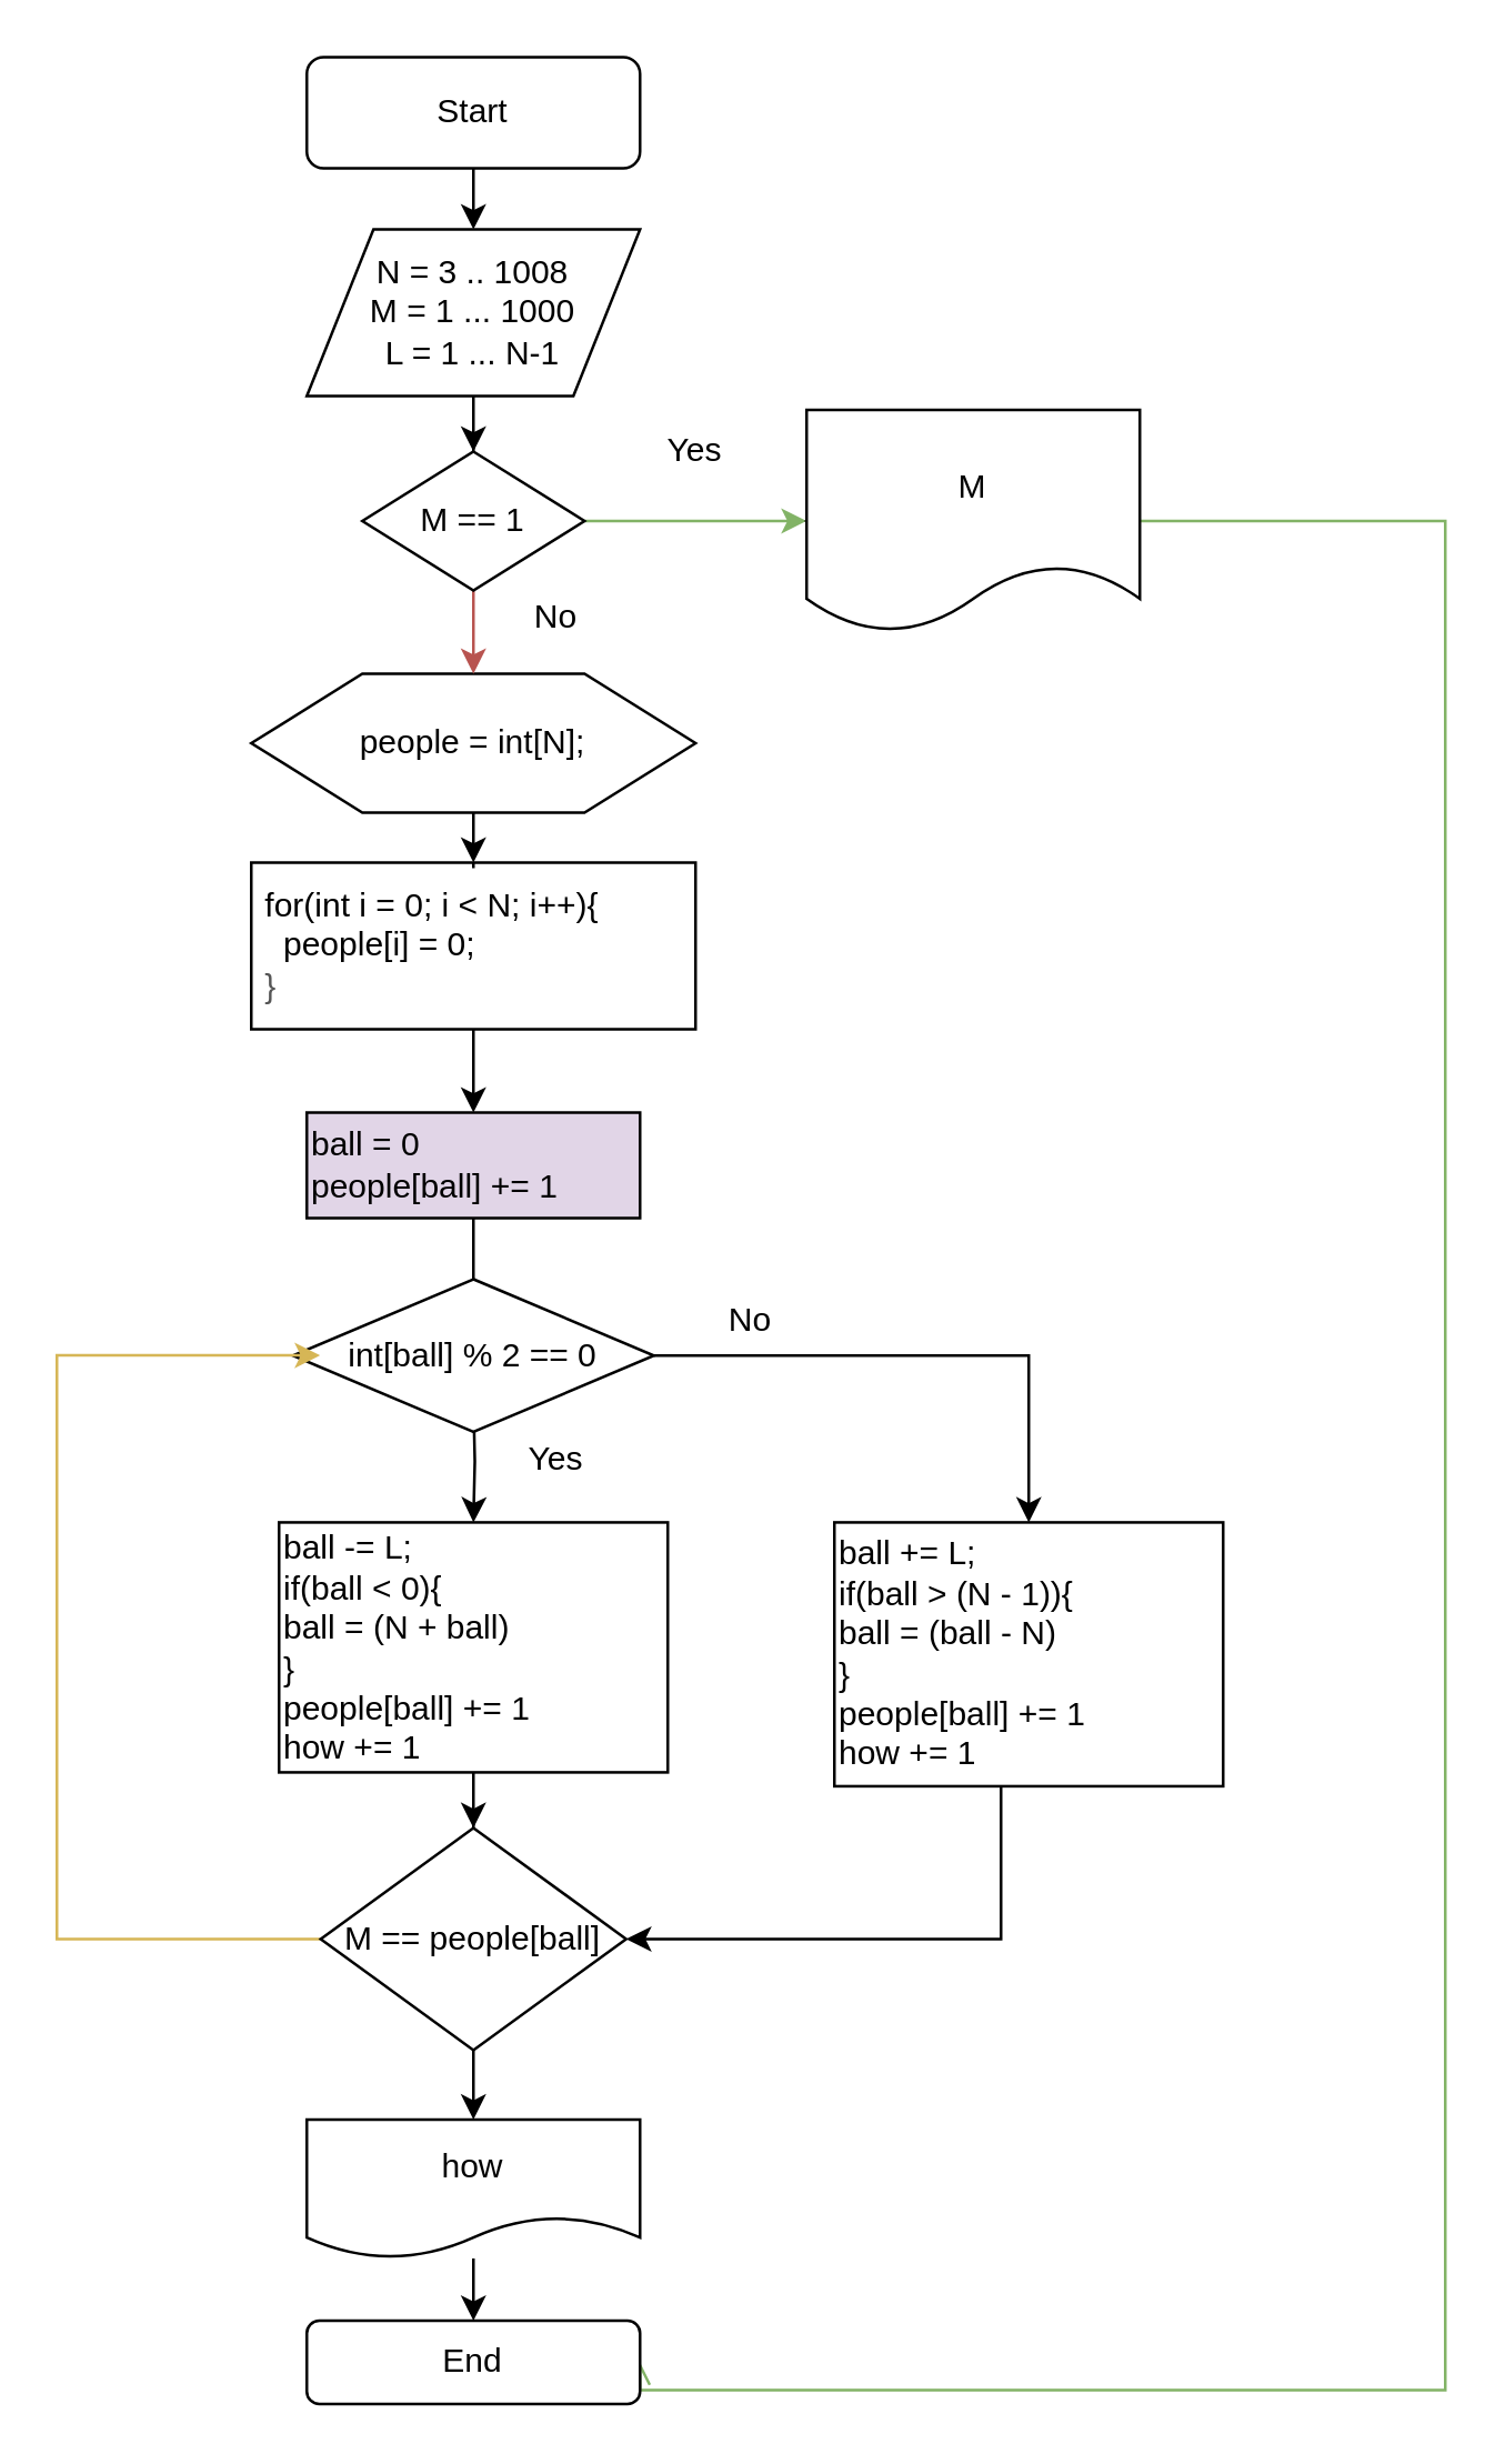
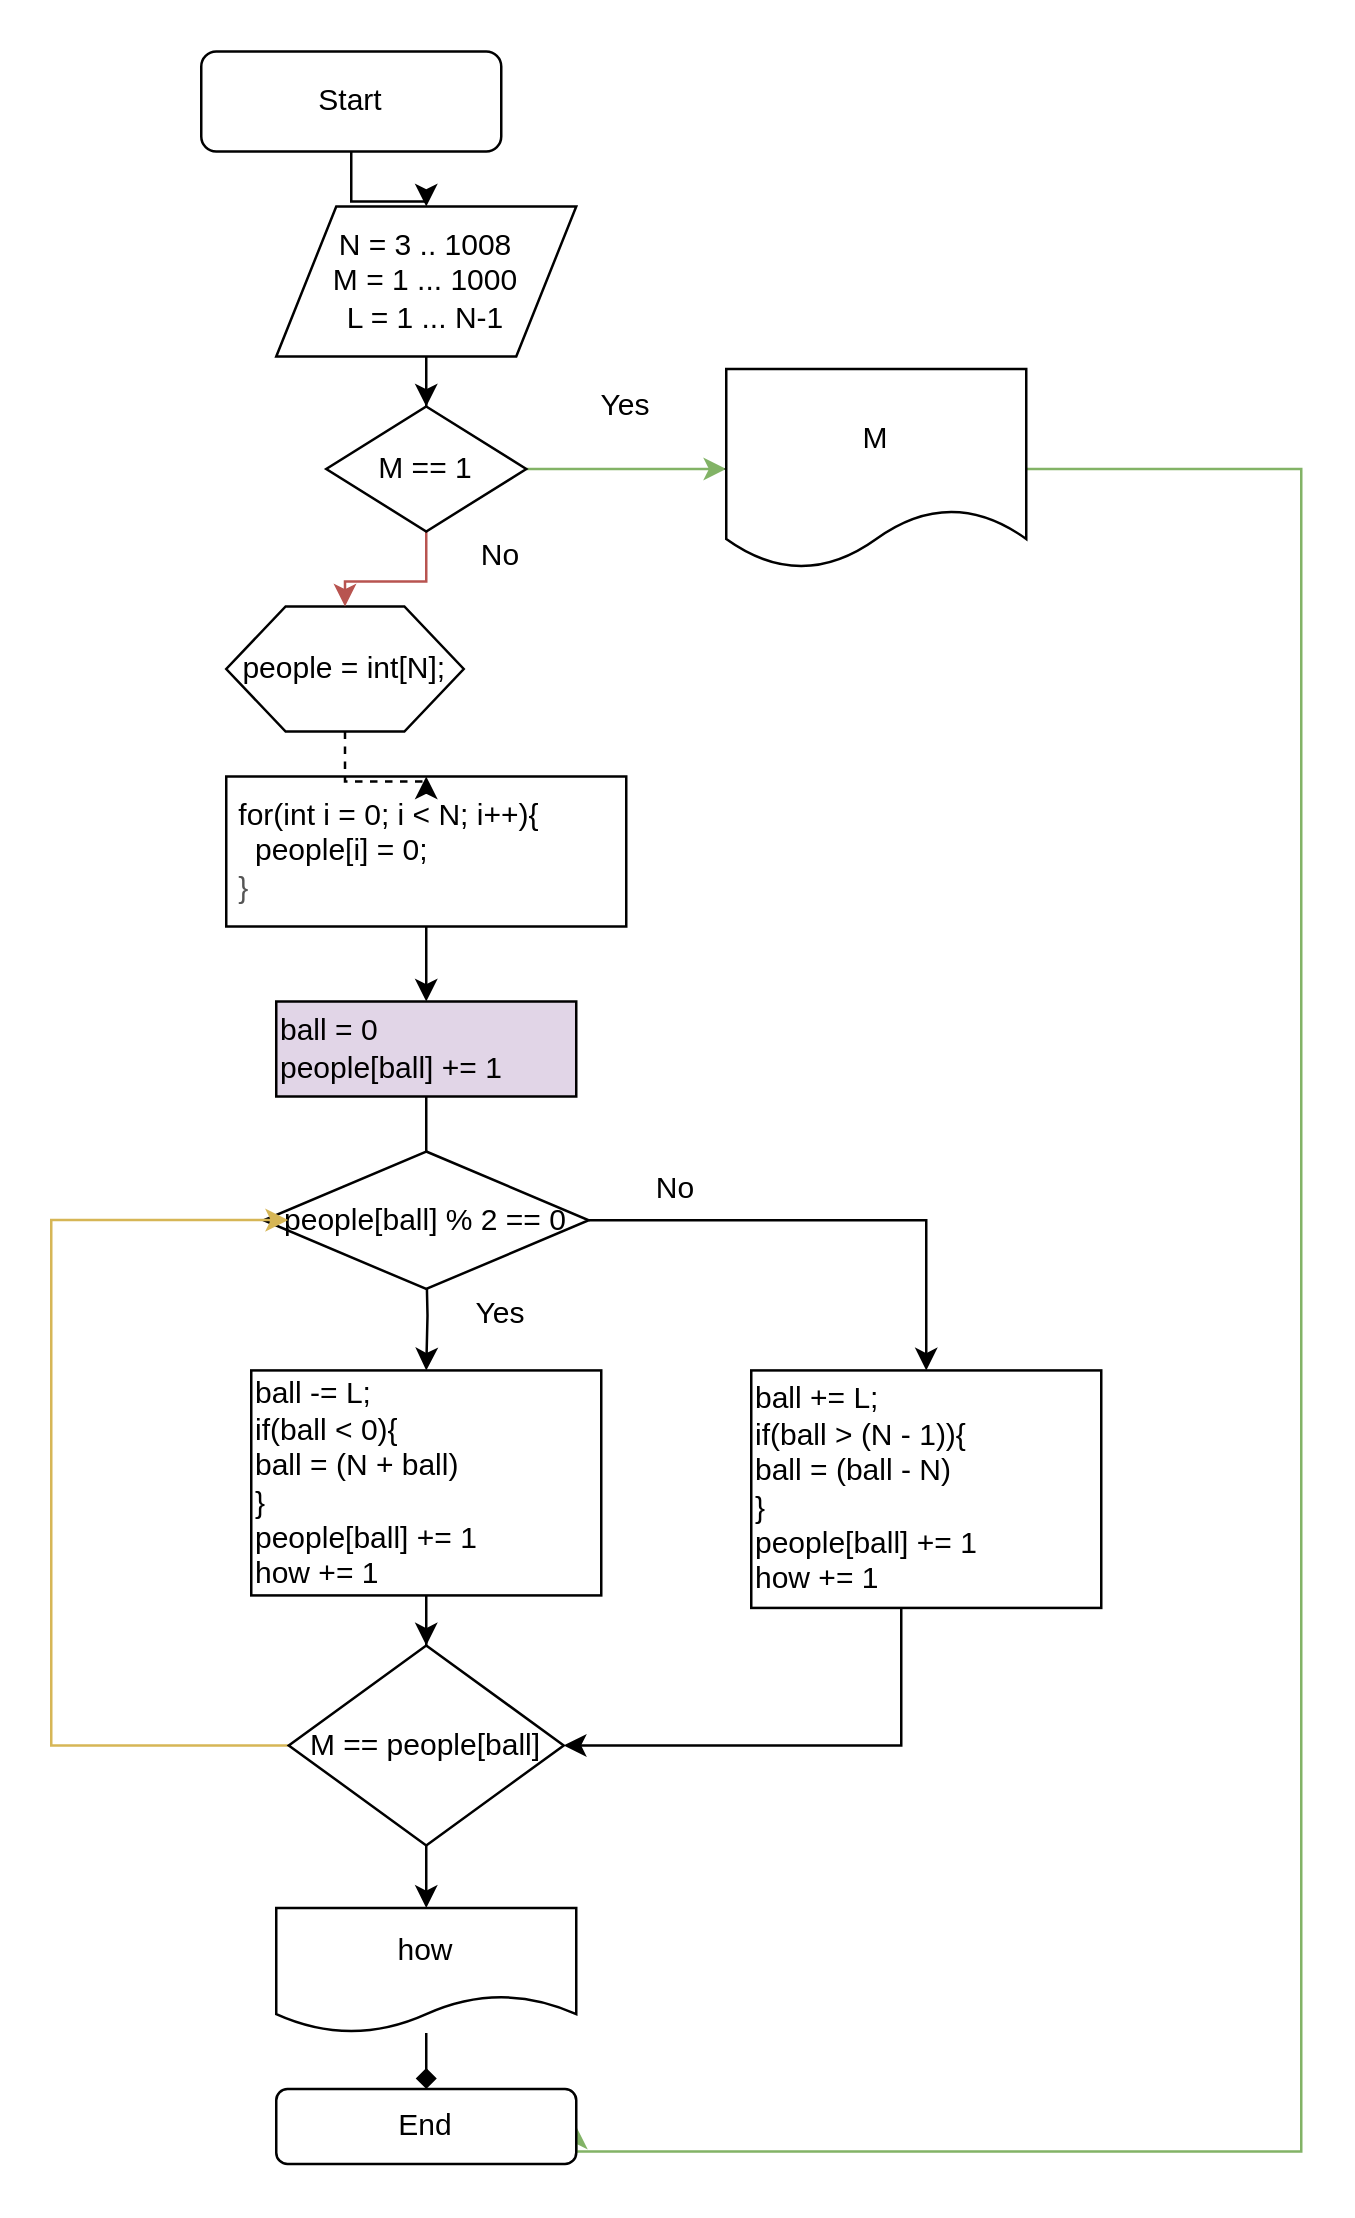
  <mxCell id="0" />
  <mxCell id="1" parent="0" />
  <mxCell id="2" value="" style="edgeStyle=orthogonalEdgeStyle;rounded=0;orthogonalLoop=1;jettySize=auto;html=1;" edge="1" parent="1" source="3" target="5"><mxGeometry relative="1" as="geometry" /></mxCell>
- <mxCell id="3" value="Start" style="rounded=1;whiteSpace=wrap;html=1;" vertex="1" parent="1"><mxGeometry x="110" y="20" width="120" height="40" as="geometry" /></mxCell>
+ <mxCell id="3" value="Start" style="rounded=1;whiteSpace=wrap;html=1;" vertex="1" parent="1"><mxGeometry x="80" y="20" width="120" height="40" as="geometry" /></mxCell>
  <mxCell id="4" value="" style="edgeStyle=orthogonalEdgeStyle;rounded=0;orthogonalLoop=1;jettySize=auto;html=1;" edge="1" parent="1" source="5" target="14"><mxGeometry relative="1" as="geometry" /></mxCell>
  <mxCell id="5" value="N = 3 .. 1008&lt;br&gt;M = 1 ... 1000&lt;br&gt;L = 1 ... N-1" style="shape=parallelogram;perimeter=parallelogramPerimeter;whiteSpace=wrap;html=1;" vertex="1" parent="1"><mxGeometry x="110" y="82" width="120" height="60" as="geometry" /></mxCell>
  <mxCell id="6" value="" style="edgeStyle=orthogonalEdgeStyle;rounded=0;orthogonalLoop=1;jettySize=auto;html=1;" edge="1" parent="1" source="7" target="11"><mxGeometry relative="1" as="geometry" /></mxCell>
  <mxCell id="7" value="&amp;nbsp;for(int i = 0; i &amp;lt; N; i++){&lt;br&gt;&amp;nbsp; &amp;nbsp;people[i] = 0;&lt;span style=&quot;color: rgb(85 , 85 , 85) ; background-color: rgb(255 , 255 , 255)&quot;&gt;&lt;br&gt;&amp;nbsp;}&lt;br&gt;&lt;/span&gt;" style="rounded=0;whiteSpace=wrap;html=1;align=left;" vertex="1" parent="1"><mxGeometry x="90" y="310" width="160" height="60" as="geometry" /></mxCell>
  <mxCell id="8" value="" style="edgeStyle=orthogonalEdgeStyle;rounded=0;orthogonalLoop=1;jettySize=auto;html=1;dashed=1;" edge="1" parent="1" source="9" target="7"><mxGeometry relative="1" as="geometry" /></mxCell>
- <mxCell id="9" value="people = int[N];" style="shape=hexagon;perimeter=hexagonPerimeter2;whiteSpace=wrap;html=1;" vertex="1" parent="1"><mxGeometry x="90" y="242" width="160" height="50" as="geometry" /></mxCell>
+ <mxCell id="9" value="people = int[N];" style="shape=hexagon;perimeter=hexagonPerimeter2;whiteSpace=wrap;html=1;" vertex="1" parent="1"><mxGeometry x="90" y="242" width="95" height="50" as="geometry" /></mxCell>
  <mxCell id="10" value="" style="edgeStyle=orthogonalEdgeStyle;rounded=0;orthogonalLoop=1;jettySize=auto;html=1;endArrow=none;" edge="1" parent="1" source="11" target="18"><mxGeometry relative="1" as="geometry" /></mxCell>
  <mxCell id="11" value="ball = 0&lt;br&gt;people[ball] += 1" style="rounded=0;whiteSpace=wrap;html=1;align=left;fillColor=#e1d5e7;" vertex="1" parent="1"><mxGeometry x="110" y="400" width="120" height="38" as="geometry" /></mxCell>
  <mxCell id="12" value="" style="edgeStyle=orthogonalEdgeStyle;rounded=0;orthogonalLoop=1;jettySize=auto;html=1;fillColor=#f8cecc;strokeColor=#b85450;" edge="1" parent="1" source="14" target="9"><mxGeometry relative="1" as="geometry" /></mxCell>
  <mxCell id="13" value="" style="edgeStyle=orthogonalEdgeStyle;rounded=0;orthogonalLoop=1;jettySize=auto;html=1;fillColor=#d5e8d4;strokeColor=#82b366;" edge="1" parent="1" source="14" target="15"><mxGeometry relative="1" as="geometry" /></mxCell>
  <mxCell id="14" value="M == 1" style="rhombus;whiteSpace=wrap;html=1;align=center;" vertex="1" parent="1"><mxGeometry x="130" y="162" width="80" height="50" as="geometry" /></mxCell>
  <mxCell id="15" value="M == 1" style="rhombus;whiteSpace=wrap;html=1;align=center;" vertex="1" parent="1"><mxGeometry x="290" y="162" width="80" height="50" as="geometry" /></mxCell>
  <mxCell id="16" value="" style="edgeStyle=orthogonalEdgeStyle;rounded=0;orthogonalLoop=1;jettySize=auto;html=1;" edge="1" parent="1" target="20"><mxGeometry relative="1" as="geometry"><mxPoint x="170" y="502.57" as="sourcePoint" /></mxGeometry></mxCell>
  <mxCell id="17" value="" style="edgeStyle=orthogonalEdgeStyle;rounded=0;orthogonalLoop=1;jettySize=auto;html=1;exitX=1;exitY=0.5;exitDx=0;exitDy=0;" edge="1" parent="1" source="18" target="22"><mxGeometry relative="1" as="geometry"><mxPoint x="234.831" y="474.999" as="sourcePoint" /></mxGeometry></mxCell>
- <mxCell id="18" value="int[ball] % 2 == 0" style="rhombus;whiteSpace=wrap;html=1;align=center;" vertex="1" parent="1"><mxGeometry x="105" y="460" width="130" height="55" as="geometry" /></mxCell>
+ <mxCell id="18" value="people[ball] % 2 == 0" style="rhombus;whiteSpace=wrap;html=1;align=center;" vertex="1" parent="1"><mxGeometry x="105" y="460" width="130" height="55" as="geometry" /></mxCell>
  <mxCell id="19" value="" style="edgeStyle=orthogonalEdgeStyle;rounded=0;orthogonalLoop=1;jettySize=auto;html=1;" edge="1" parent="1" source="20" target="25"><mxGeometry relative="1" as="geometry" /></mxCell>
  <mxCell id="20" value="ball -= L;&lt;br&gt;if(ball &amp;lt; 0){&lt;br&gt;ball = (N + ball)&lt;br&gt;}&lt;br&gt;people[ball] += 1&lt;br&gt;how += 1" style="rounded=0;whiteSpace=wrap;html=1;align=left;" vertex="1" parent="1"><mxGeometry x="100" y="547.57" width="140" height="90" as="geometry" /></mxCell>
  <mxCell id="21" value="" style="edgeStyle=orthogonalEdgeStyle;rounded=0;orthogonalLoop=1;jettySize=auto;html=1;entryX=1;entryY=0.5;entryDx=0;entryDy=0;" edge="1" parent="1" source="22" target="25"><mxGeometry relative="1" as="geometry"><Array as="points"><mxPoint x="360" y="697.57" /></Array></mxGeometry></mxCell>
  <mxCell id="22" value="ball += L;&lt;br&gt;if(ball &amp;gt; (N - 1)){&lt;br&gt;ball = (ball - N)&lt;br&gt;}&lt;br&gt;people[ball] += 1&lt;br&gt;how += 1" style="rounded=0;whiteSpace=wrap;html=1;align=left;" vertex="1" parent="1"><mxGeometry x="300" y="547.57" width="140" height="95" as="geometry" /></mxCell>
  <mxCell id="23" value="" style="edgeStyle=orthogonalEdgeStyle;rounded=0;orthogonalLoop=1;jettySize=auto;html=1;" edge="1" parent="1" source="25" target="29"><mxGeometry relative="1" as="geometry" /></mxCell>
  <mxCell id="24" value="" style="edgeStyle=orthogonalEdgeStyle;rounded=0;orthogonalLoop=1;jettySize=auto;html=1;entryX=0.075;entryY=0.499;entryDx=0;entryDy=0;exitX=0;exitY=0.5;exitDx=0;exitDy=0;fontColor=#FF3333;labelBackgroundColor=#FF3333;fillColor=#fff2cc;strokeColor=#d6b656;entryPerimeter=0;" edge="1" parent="1" source="25" target="18"><mxGeometry relative="1" as="geometry"><mxPoint x="104.714" y="474.999" as="targetPoint" /><Array as="points"><mxPoint x="20" y="697" /><mxPoint x="20" y="487" /></Array></mxGeometry></mxCell>
  <mxCell id="25" value="M == people[ball]" style="rhombus;whiteSpace=wrap;html=1;align=center;" vertex="1" parent="1"><mxGeometry x="115" y="657.57" width="110" height="80" as="geometry" /></mxCell>
- <mxCell id="26" value="" style="edgeStyle=orthogonalEdgeStyle;rounded=0;orthogonalLoop=1;jettySize=auto;html=1;entryX=1;entryY=0.5;entryDx=0;entryDy=0;fillColor=#d5e8d4;strokeColor=#82b366;endArrow=open;" edge="1" parent="1" source="27" target="30"><mxGeometry relative="1" as="geometry"><mxPoint x="560" y="1012" as="targetPoint" /><Array as="points"><mxPoint x="520" y="187" /><mxPoint x="520" y="860" /><mxPoint x="230" y="860" /></Array></mxGeometry></mxCell>
+ <mxCell id="26" value="" style="edgeStyle=orthogonalEdgeStyle;rounded=0;orthogonalLoop=1;jettySize=auto;html=1;entryX=1;entryY=0.5;entryDx=0;entryDy=0;fillColor=#d5e8d4;strokeColor=#82b366;" edge="1" parent="1" source="27" target="30"><mxGeometry relative="1" as="geometry"><mxPoint x="560" y="1012" as="targetPoint" /><Array as="points"><mxPoint x="520" y="187" /><mxPoint x="520" y="860" /><mxPoint x="230" y="860" /></Array></mxGeometry></mxCell>
  <mxCell id="27" value="M" style="shape=document;whiteSpace=wrap;html=1;boundedLbl=1;align=center;" vertex="1" parent="1"><mxGeometry x="290" y="147" width="120" height="80" as="geometry" /></mxCell>
- <mxCell id="28" value="" style="edgeStyle=orthogonalEdgeStyle;rounded=0;orthogonalLoop=1;jettySize=auto;html=1;" edge="1" parent="1" source="29" target="30"><mxGeometry relative="1" as="geometry" /></mxCell>
+ <mxCell id="28" value="" style="edgeStyle=orthogonalEdgeStyle;rounded=0;orthogonalLoop=1;jettySize=auto;html=1;endArrow=diamond;" edge="1" parent="1" source="29" target="30"><mxGeometry relative="1" as="geometry" /></mxCell>
  <mxCell id="29" value="how" style="shape=document;whiteSpace=wrap;html=1;boundedLbl=1;align=center;" vertex="1" parent="1"><mxGeometry x="110" y="762.57" width="120" height="50" as="geometry" /></mxCell>
  <mxCell id="30" value="End" style="rounded=1;whiteSpace=wrap;html=1;align=center;" vertex="1" parent="1"><mxGeometry x="110" y="835" width="120" height="30" as="geometry" /></mxCell>
  <mxCell id="31" value="Yes" style="text;html=1;strokeColor=none;fillColor=none;align=center;verticalAlign=middle;whiteSpace=wrap;rounded=0;fontColor=#000000;" vertex="1" parent="1"><mxGeometry x="230" y="152" width="40" height="20" as="geometry" /></mxCell>
  <mxCell id="32" value="Yes" style="text;html=1;strokeColor=none;fillColor=none;align=center;verticalAlign=middle;whiteSpace=wrap;rounded=0;fontColor=#000000;" vertex="1" parent="1"><mxGeometry x="180" y="515" width="40" height="20" as="geometry" /></mxCell>
  <mxCell id="33" value="No" style="text;html=1;strokeColor=none;fillColor=none;align=center;verticalAlign=middle;whiteSpace=wrap;rounded=0;fontColor=#000000;" vertex="1" parent="1"><mxGeometry x="250" y="465" width="40" height="20" as="geometry" /></mxCell>
  <mxCell id="34" value="No" style="text;html=1;strokeColor=none;fillColor=none;align=center;verticalAlign=middle;whiteSpace=wrap;rounded=0;fontColor=#000000;" vertex="1" parent="1"><mxGeometry x="180" y="212" width="40" height="20" as="geometry" /></mxCell>
